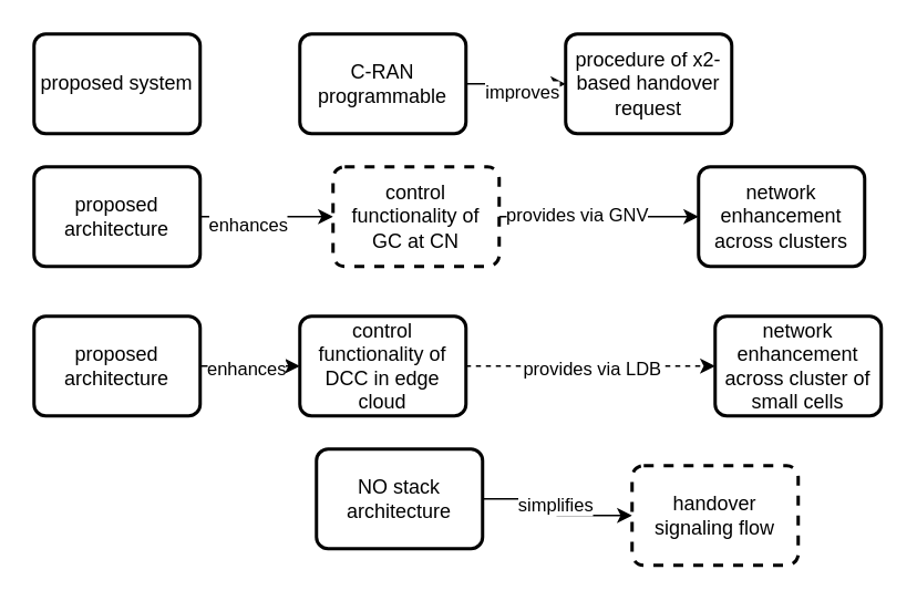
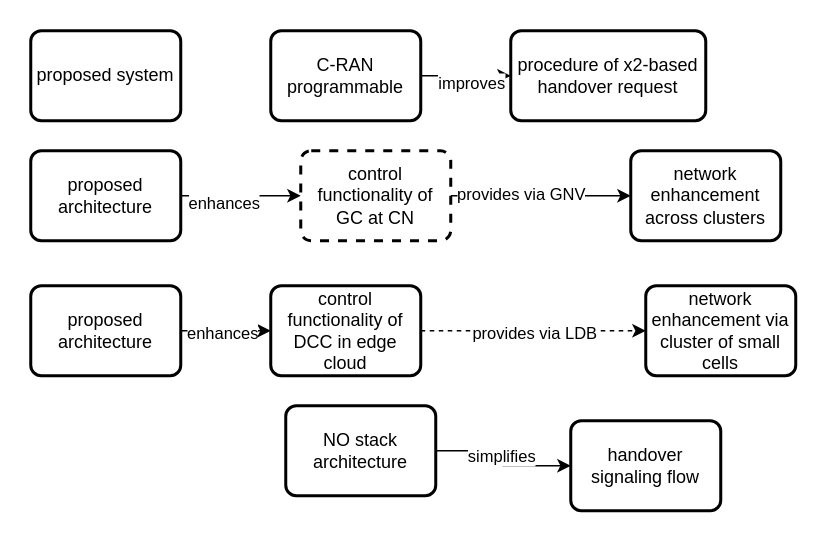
  <mxCell id="0" />
  <mxCell id="1" parent="0" />
  <mxCell id="2" value="proposed system" style="rounded=1;whiteSpace=wrap;html=1;absoluteArcSize=1;arcSize=14;strokeWidth=2;" vertex="1" parent="1"><mxGeometry x="20" y="20" width="100" height="60" as="geometry" /></mxCell>
  <mxCell id="3" style="edgeStyle=orthogonalEdgeStyle;rounded=0;orthogonalLoop=1;jettySize=auto;html=1;exitX=1;exitY=0.5;exitDx=0;exitDy=0;entryX=0;entryY=0.5;entryDx=0;entryDy=0;" edge="1" parent="1" source="5" target="6"><mxGeometry relative="1" as="geometry" /></mxCell>
  <mxCell id="4" value="improves" style="edgeLabel;html=1;align=center;verticalAlign=middle;resizable=0;points=[];" vertex="1" connectable="0" parent="3"><mxGeometry x="0.1" y="-4" relative="1" as="geometry"><mxPoint as="offset" /></mxGeometry></mxCell>
  <mxCell id="5" value="C-RAN programmable" style="rounded=1;whiteSpace=wrap;html=1;absoluteArcSize=1;arcSize=14;strokeWidth=2;" vertex="1" parent="1"><mxGeometry x="180" y="20" width="100" height="60" as="geometry" /></mxCell>
- <mxCell id="6" value="procedure of x2-based handover request" style="rounded=1;whiteSpace=wrap;html=1;absoluteArcSize=1;arcSize=14;strokeWidth=2;" vertex="1" parent="1"><mxGeometry x="340" y="20" width="100" height="60" as="geometry" /></mxCell>
+ <mxCell id="6" value="procedure of x2-based handover request" style="rounded=1;whiteSpace=wrap;html=1;absoluteArcSize=1;arcSize=14;strokeWidth=2;" vertex="1" parent="1"><mxGeometry x="340" y="20" width="130" height="60" as="geometry" /></mxCell>
  <mxCell id="7" style="edgeStyle=orthogonalEdgeStyle;rounded=0;orthogonalLoop=1;jettySize=auto;html=1;exitX=1;exitY=0.5;exitDx=0;exitDy=0;entryX=0;entryY=0.5;entryDx=0;entryDy=0;" edge="1" parent="1" source="9" target="12"><mxGeometry relative="1" as="geometry" /></mxCell>
  <mxCell id="8" value="enhances" style="edgeLabel;html=1;align=center;verticalAlign=middle;resizable=0;points=[];" vertex="1" connectable="0" parent="7"><mxGeometry x="-0.3" y="-4" relative="1" as="geometry"><mxPoint as="offset" /></mxGeometry></mxCell>
  <mxCell id="9" value="proposed architecture" style="rounded=1;whiteSpace=wrap;html=1;absoluteArcSize=1;arcSize=14;strokeWidth=2;" vertex="1" parent="1"><mxGeometry x="20" y="100" width="100" height="60" as="geometry" /></mxCell>
  <mxCell id="10" style="edgeStyle=orthogonalEdgeStyle;rounded=0;orthogonalLoop=1;jettySize=auto;html=1;exitX=1;exitY=0.5;exitDx=0;exitDy=0;entryX=0;entryY=0.5;entryDx=0;entryDy=0;" edge="1" parent="1" source="12" target="13"><mxGeometry relative="1" as="geometry" /></mxCell>
  <mxCell id="11" value="provides via GNV" style="edgeLabel;html=1;align=center;verticalAlign=middle;resizable=0;points=[];" vertex="1" connectable="0" parent="10"><mxGeometry x="-0.233" y="2" relative="1" as="geometry"><mxPoint as="offset" /></mxGeometry></mxCell>
  <mxCell id="12" value="control functionality of GC at CN" style="rounded=1;whiteSpace=wrap;html=1;absoluteArcSize=1;arcSize=14;strokeWidth=2;dashed=1;" vertex="1" parent="1"><mxGeometry x="200" y="100" width="100" height="60" as="geometry" /></mxCell>
  <mxCell id="13" value="network enhancement across clusters" style="rounded=1;whiteSpace=wrap;html=1;absoluteArcSize=1;arcSize=14;strokeWidth=2;" vertex="1" parent="1"><mxGeometry x="420" y="100" width="100" height="60" as="geometry" /></mxCell>
  <mxCell id="14" style="edgeStyle=orthogonalEdgeStyle;rounded=0;orthogonalLoop=1;jettySize=auto;html=1;exitX=1;exitY=0.5;exitDx=0;exitDy=0;entryX=0;entryY=0.5;entryDx=0;entryDy=0;" edge="1" parent="1" source="16" target="19"><mxGeometry relative="1" as="geometry" /></mxCell>
  <mxCell id="15" value="enhances" style="edgeLabel;html=1;align=center;verticalAlign=middle;resizable=0;points=[];" vertex="1" connectable="0" parent="14"><mxGeometry x="-0.1" y="-1" relative="1" as="geometry"><mxPoint as="offset" /></mxGeometry></mxCell>
  <mxCell id="16" value="proposed architecture" style="rounded=1;whiteSpace=wrap;html=1;absoluteArcSize=1;arcSize=14;strokeWidth=2;" vertex="1" parent="1"><mxGeometry x="20" y="190" width="100" height="60" as="geometry" /></mxCell>
  <mxCell id="17" style="edgeStyle=orthogonalEdgeStyle;rounded=0;orthogonalLoop=1;jettySize=auto;html=1;exitX=1;exitY=0.5;exitDx=0;exitDy=0;entryX=0;entryY=0.5;entryDx=0;entryDy=0;dashed=1;" edge="1" parent="1" source="19" target="20"><mxGeometry relative="1" as="geometry" /></mxCell>
  <mxCell id="18" value="provides via LDB" style="edgeLabel;html=1;align=center;verticalAlign=middle;resizable=0;points=[];" vertex="1" connectable="0" parent="17"><mxGeometry y="-1" relative="1" as="geometry"><mxPoint as="offset" /></mxGeometry></mxCell>
  <mxCell id="19" value="control functionality of DCC in edge cloud" style="rounded=1;whiteSpace=wrap;html=1;absoluteArcSize=1;arcSize=14;strokeWidth=2;" vertex="1" parent="1"><mxGeometry x="180" y="190" width="100" height="60" as="geometry" /></mxCell>
- <mxCell id="20" value="network enhancement across cluster of small cells" style="rounded=1;whiteSpace=wrap;html=1;absoluteArcSize=1;arcSize=14;strokeWidth=2;" vertex="1" parent="1"><mxGeometry x="430" y="190" width="100" height="60" as="geometry" /></mxCell>
+ <mxCell id="20" value="network enhancement via cluster of small cells" style="rounded=1;whiteSpace=wrap;html=1;absoluteArcSize=1;arcSize=14;strokeWidth=2;" vertex="1" parent="1"><mxGeometry x="430" y="190" width="100" height="60" as="geometry" /></mxCell>
  <mxCell id="21" style="edgeStyle=orthogonalEdgeStyle;rounded=0;orthogonalLoop=1;jettySize=auto;html=1;exitX=1;exitY=0.5;exitDx=0;exitDy=0;entryX=0;entryY=0.5;entryDx=0;entryDy=0;" edge="1" parent="1" source="23" target="24"><mxGeometry relative="1" as="geometry" /></mxCell>
  <mxCell id="22" value="simplifies" style="edgeLabel;html=1;align=center;verticalAlign=middle;resizable=0;points=[];" vertex="1" connectable="0" parent="21"><mxGeometry x="-0.133" y="-3" relative="1" as="geometry"><mxPoint as="offset" /></mxGeometry></mxCell>
  <mxCell id="23" value="NO stack architecture" style="rounded=1;whiteSpace=wrap;html=1;absoluteArcSize=1;arcSize=14;strokeWidth=2;" vertex="1" parent="1"><mxGeometry x="190" y="270" width="100" height="60" as="geometry" /></mxCell>
- <mxCell id="24" value="handover signaling flow" style="rounded=1;whiteSpace=wrap;html=1;absoluteArcSize=1;arcSize=14;strokeWidth=2;dashed=1;" vertex="1" parent="1"><mxGeometry x="380" y="280" width="100" height="60" as="geometry" /></mxCell>
+ <mxCell id="24" value="handover signaling flow" style="rounded=1;whiteSpace=wrap;html=1;absoluteArcSize=1;arcSize=14;strokeWidth=2;" vertex="1" parent="1"><mxGeometry x="380" y="280" width="100" height="60" as="geometry" /></mxCell>
